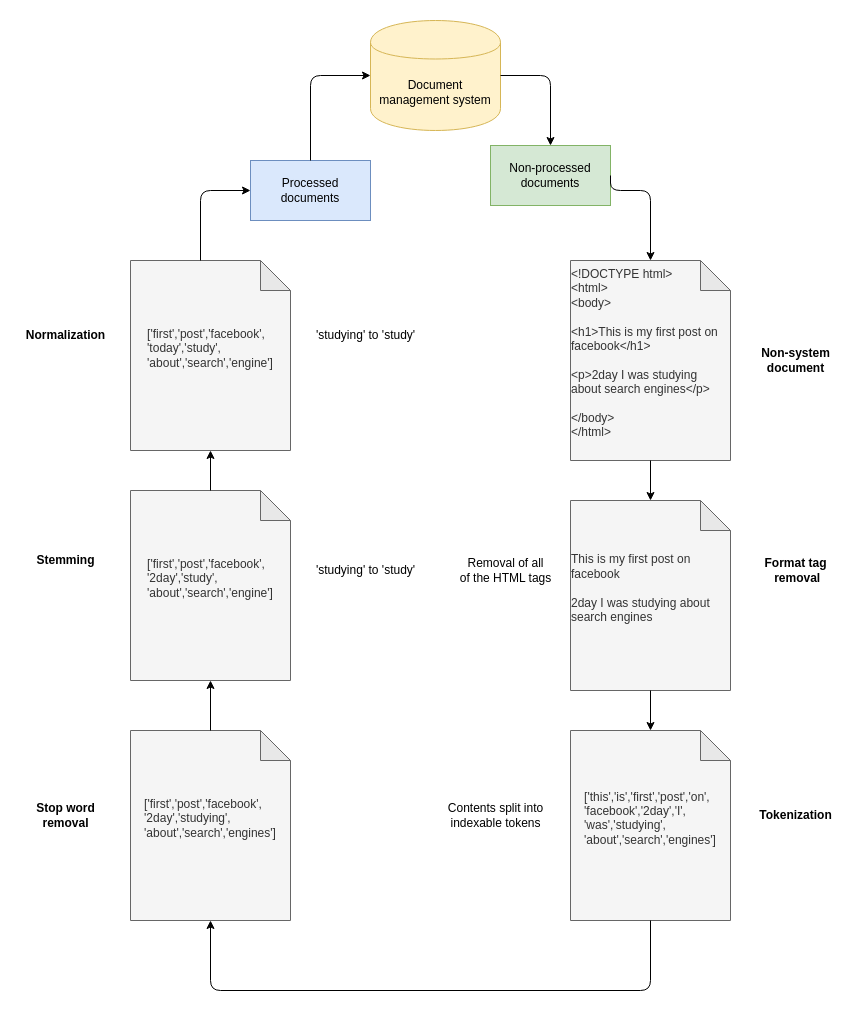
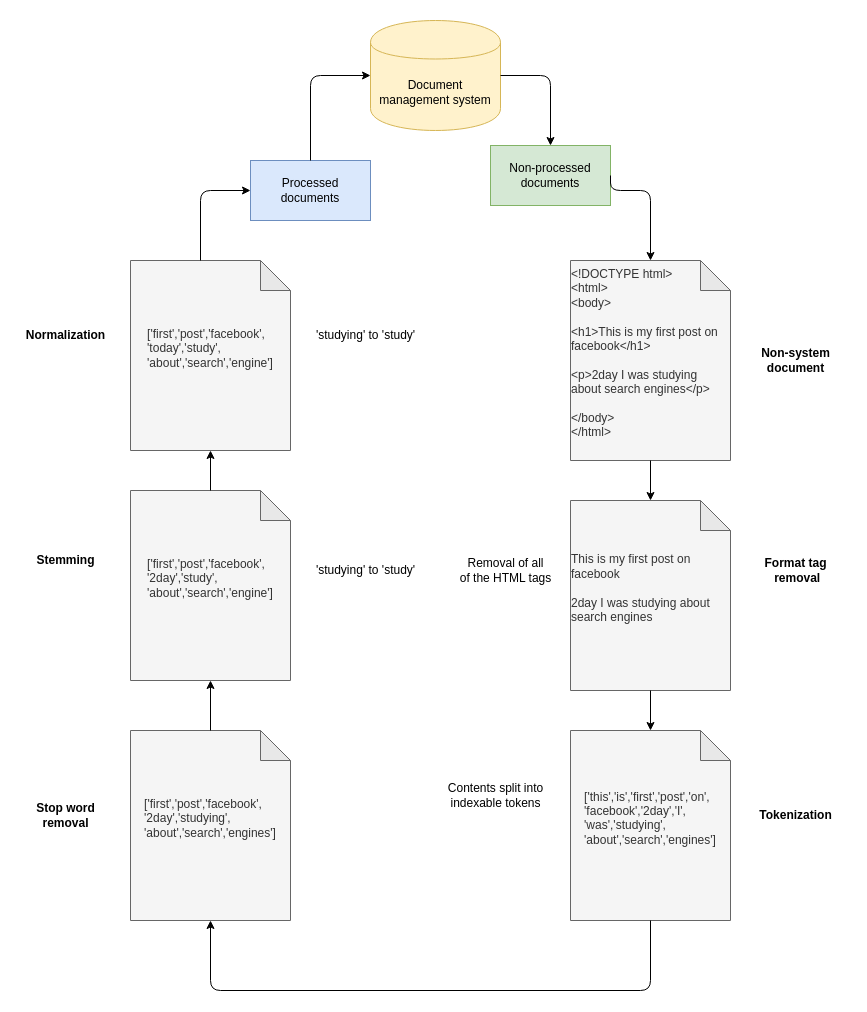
  <mxCell id="0" />
  <mxCell id="1" parent="0" />
  <mxCell id="2" value="Document management system" style="shape=cylinder;whiteSpace=wrap;html=1;boundedLbl=1;backgroundOutline=1;fillColor=#fff2cc;strokeColor=#d6b656;" vertex="1" parent="1"><mxGeometry x="370" width="130" height="110" as="geometry" y="20" /></mxCell>
  <mxCell id="3" value="Processed documents" style="rounded=0;whiteSpace=wrap;html=1;fillColor=#dae8fc;strokeColor=#6c8ebf;" vertex="1" parent="1"><mxGeometry x="250" y="160" width="120" height="60" as="geometry" /></mxCell>
  <mxCell id="4" value="Non-processed documents" style="rounded=0;whiteSpace=wrap;html=1;fillColor=#d5e8d4;strokeColor=#82b366;" vertex="1" parent="1"><mxGeometry x="490" y="145" width="120" height="60" as="geometry" /></mxCell>
  <mxCell id="5" value="&lt;div style=&quot;text-align: left&quot;&gt;&amp;lt;!DOCTYPE html&amp;gt;&lt;/div&gt;&lt;div style=&quot;text-align: left&quot;&gt;&amp;lt;html&amp;gt;&lt;/div&gt;&lt;div style=&quot;text-align: left&quot;&gt;&amp;lt;body&amp;gt;&lt;/div&gt;&lt;div style=&quot;text-align: left&quot;&gt;&lt;br&gt;&lt;/div&gt;&lt;div style=&quot;text-align: left&quot;&gt;&amp;lt;h1&amp;gt;This is my first post on facebook&amp;lt;/h1&amp;gt;&lt;/div&gt;&lt;div style=&quot;text-align: left&quot;&gt;&lt;br&gt;&lt;/div&gt;&lt;div style=&quot;text-align: left&quot;&gt;&amp;lt;p&amp;gt;2day I was studying about search engines&amp;lt;/p&amp;gt;&lt;br&gt;&lt;/div&gt;&lt;div style=&quot;text-align: left&quot;&gt;&lt;br&gt;&lt;/div&gt;&lt;div style=&quot;text-align: left&quot;&gt;&amp;lt;/body&amp;gt;&lt;/div&gt;&lt;div style=&quot;text-align: left&quot;&gt;&amp;lt;/html&amp;gt;&lt;/div&gt;&lt;div&gt;&lt;br&gt;&lt;/div&gt;" style="shape=note;whiteSpace=wrap;html=1;backgroundOutline=1;darkOpacity=0.05;fillColor=#f5f5f5;strokeColor=#666666;fontColor=#333333;" vertex="1" parent="1"><mxGeometry x="570" y="260" width="160" height="200" as="geometry" /></mxCell>
  <mxCell id="6" value="" style="edgeStyle=segmentEdgeStyle;endArrow=classic;html=1;exitX=0.5;exitY=0;exitDx=0;exitDy=0;entryX=0;entryY=0.5;entryDx=0;entryDy=0;" edge="1" parent="1" source="3" target="2"><mxGeometry width="50" height="50" relative="1" as="geometry"><mxPoint x="250" y="520" as="sourcePoint" /><mxPoint x="300" y="470" as="targetPoint" /><Array as="points"><mxPoint x="310" y="75" /></Array></mxGeometry></mxCell>
  <mxCell id="7" value="" style="edgeStyle=segmentEdgeStyle;endArrow=classic;html=1;exitX=1;exitY=0.5;exitDx=0;exitDy=0;entryX=0.5;entryY=0;entryDx=0;entryDy=0;" edge="1" parent="1" source="2" target="4"><mxGeometry width="50" height="50" relative="1" as="geometry"><mxPoint x="520" y="80" as="sourcePoint" /><mxPoint x="540" y="50" as="targetPoint" /></mxGeometry></mxCell>
  <mxCell id="8" value="&lt;div style=&quot;text-align: left&quot;&gt;&lt;br&gt;&lt;/div&gt;&lt;div style=&quot;text-align: left&quot;&gt;&lt;br&gt;&lt;/div&gt;&lt;div style=&quot;text-align: left&quot;&gt;This is my first post on&amp;nbsp; facebook&lt;/div&gt;&lt;div style=&quot;text-align: left&quot;&gt;&lt;br&gt;&lt;/div&gt;&lt;div style=&quot;text-align: left&quot;&gt;2day I was studying about search engines&lt;/div&gt;&lt;div style=&quot;text-align: left&quot;&gt;&lt;br&gt;&lt;/div&gt;&lt;div style=&quot;text-align: left&quot;&gt;&lt;br&gt;&lt;/div&gt;&lt;div&gt;&lt;br&gt;&lt;/div&gt;" style="shape=note;whiteSpace=wrap;html=1;backgroundOutline=1;darkOpacity=0.05;fillColor=#f5f5f5;strokeColor=#666666;fontColor=#333333;" vertex="1" parent="1"><mxGeometry x="570" y="500" width="160" height="190" as="geometry" /></mxCell>
  <mxCell id="9" value="&lt;b&gt;Format tag&lt;br&gt;&amp;nbsp;removal&lt;/b&gt;" style="text;html=1;align=center;verticalAlign=middle;resizable=0;points=[];;autosize=1;" vertex="1" parent="1"><mxGeometry x="755" y="555" width="80" height="30" as="geometry" /></mxCell>
  <mxCell id="10" value="&lt;b&gt;Non-system &lt;br&gt;document&lt;/b&gt;" style="text;html=1;align=center;verticalAlign=middle;resizable=0;points=[];;autosize=1;" vertex="1" parent="1"><mxGeometry x="745" y="345" width="100" height="30" as="geometry" /></mxCell>
  <mxCell id="11" value="&lt;div style=&quot;text-align: left&quot;&gt;&lt;br&gt;&lt;/div&gt;&lt;div style=&quot;text-align: left&quot;&gt;&lt;br&gt;&lt;/div&gt;&lt;div style=&quot;text-align: left&quot;&gt;&lt;br&gt;&lt;/div&gt;&lt;div style=&quot;text-align: left&quot;&gt;&lt;span&gt;['first','post',&lt;/span&gt;&lt;span&gt;'facebook',&lt;/span&gt;&lt;/div&gt;&lt;div style=&quot;text-align: left&quot;&gt;&lt;span&gt;'2day','studying',&lt;/span&gt;&lt;/div&gt;&lt;div style=&quot;text-align: left&quot;&gt;'about','search','engines']&lt;/div&gt;&lt;div style=&quot;text-align: left&quot;&gt;&lt;br&gt;&lt;/div&gt;&lt;div style=&quot;text-align: left&quot;&gt;&lt;br&gt;&lt;/div&gt;&lt;div style=&quot;text-align: left&quot;&gt;&lt;br&gt;&lt;/div&gt;&lt;div&gt;&lt;br&gt;&lt;/div&gt;" style="shape=note;whiteSpace=wrap;html=1;backgroundOutline=1;darkOpacity=0.05;fillColor=#f5f5f5;strokeColor=#666666;fontColor=#333333;" vertex="1" parent="1"><mxGeometry x="130" y="730" width="160" height="190" as="geometry" /></mxCell>
  <mxCell id="12" value="&lt;b&gt;Stop word&lt;br&gt;removal&lt;br&gt;&lt;/b&gt;" style="text;html=1;align=center;verticalAlign=middle;resizable=0;points=[];;autosize=1;" vertex="1" parent="1"><mxGeometry x="30" y="800" width="70" height="30" as="geometry" /></mxCell>
  <mxCell id="13" value="&lt;b&gt;Stemming&lt;/b&gt;" style="text;html=1;align=center;verticalAlign=middle;resizable=0;points=[];;autosize=1;" vertex="1" parent="1"><mxGeometry x="30" y="550" width="70" height="20" as="geometry" /></mxCell>
  <mxCell id="14" value="&lt;b&gt;Normalization&lt;/b&gt;" style="text;html=1;align=center;verticalAlign=middle;resizable=0;points=[];;autosize=1;" vertex="1" parent="1"><mxGeometry x="20" y="325" width="90" height="20" as="geometry" /></mxCell>
  <mxCell id="15" value="&lt;div style=&quot;text-align: left&quot;&gt;&lt;br&gt;&lt;/div&gt;&lt;div style=&quot;text-align: left&quot;&gt;&lt;br&gt;&lt;/div&gt;&lt;div style=&quot;text-align: left&quot;&gt;&lt;br&gt;&lt;/div&gt;&lt;div style=&quot;text-align: left&quot;&gt;&lt;span&gt;['first','post',&lt;/span&gt;&lt;span&gt;'facebook',&lt;/span&gt;&lt;/div&gt;&lt;div style=&quot;text-align: left&quot;&gt;&lt;span&gt;'2day','study',&lt;/span&gt;&lt;/div&gt;&lt;div style=&quot;text-align: left&quot;&gt;'about','search','engine']&lt;/div&gt;&lt;div style=&quot;text-align: left&quot;&gt;&lt;br&gt;&lt;/div&gt;&lt;div style=&quot;text-align: left&quot;&gt;&lt;br&gt;&lt;/div&gt;&lt;div style=&quot;text-align: left&quot;&gt;&lt;br&gt;&lt;/div&gt;&lt;div&gt;&lt;br&gt;&lt;/div&gt;" style="shape=note;whiteSpace=wrap;html=1;backgroundOutline=1;darkOpacity=0.05;fillColor=#f5f5f5;strokeColor=#666666;fontColor=#333333;" vertex="1" parent="1"><mxGeometry x="130" y="490" width="160" height="190" as="geometry" /></mxCell>
  <mxCell id="16" value="&lt;div style=&quot;text-align: left&quot;&gt;&lt;br&gt;&lt;/div&gt;&lt;div style=&quot;text-align: left&quot;&gt;&lt;br&gt;&lt;/div&gt;&lt;div style=&quot;text-align: left&quot;&gt;&lt;br&gt;&lt;/div&gt;&lt;div style=&quot;text-align: left&quot;&gt;&lt;span&gt;['first','post',&lt;/span&gt;&lt;span&gt;'facebook',&lt;/span&gt;&lt;/div&gt;&lt;div style=&quot;text-align: left&quot;&gt;&lt;span&gt;'today','study',&lt;/span&gt;&lt;/div&gt;&lt;div style=&quot;text-align: left&quot;&gt;'about','search','engine']&lt;/div&gt;&lt;div style=&quot;text-align: left&quot;&gt;&lt;br&gt;&lt;/div&gt;&lt;div style=&quot;text-align: left&quot;&gt;&lt;br&gt;&lt;/div&gt;&lt;div style=&quot;text-align: left&quot;&gt;&lt;br&gt;&lt;/div&gt;&lt;div&gt;&lt;br&gt;&lt;/div&gt;" style="shape=note;whiteSpace=wrap;html=1;backgroundOutline=1;darkOpacity=0.05;fillColor=#f5f5f5;strokeColor=#666666;fontColor=#333333;" vertex="1" parent="1"><mxGeometry x="130" y="260" width="160" height="190" as="geometry" /></mxCell>
  <mxCell id="17" value="" style="edgeStyle=segmentEdgeStyle;endArrow=classic;html=1;exitX=1;exitY=0.5;exitDx=0;exitDy=0;entryX=0.5;entryY=0;entryDx=0;entryDy=0;entryPerimeter=0;" edge="1" parent="1" source="4" target="5"><mxGeometry width="50" height="50" relative="1" as="geometry"><mxPoint x="670" y="170" as="sourcePoint" /><mxPoint x="720" y="230" as="targetPoint" /><Array as="points"><mxPoint x="650" y="190" /></Array></mxGeometry></mxCell>
  <mxCell id="18" value="" style="endArrow=classic;html=1;exitX=0.5;exitY=1;exitDx=0;exitDy=0;exitPerimeter=0;entryX=0.5;entryY=0;entryDx=0;entryDy=0;entryPerimeter=0;" edge="1" parent="1" source="5" target="8"><mxGeometry width="50" height="50" relative="1" as="geometry"><mxPoint x="20" y="960" as="sourcePoint" /><mxPoint x="70" y="910" as="targetPoint" /></mxGeometry></mxCell>
  <mxCell id="19" value="" style="endArrow=classic;html=1;exitX=0.5;exitY=0;exitDx=0;exitDy=0;exitPerimeter=0;entryX=0.5;entryY=1;entryDx=0;entryDy=0;entryPerimeter=0;" edge="1" parent="1" source="15" target="16"><mxGeometry width="50" height="50" relative="1" as="geometry"><mxPoint x="390" y="530" as="sourcePoint" /><mxPoint x="440" y="480" as="targetPoint" /></mxGeometry></mxCell>
  <mxCell id="20" value="" style="edgeStyle=segmentEdgeStyle;endArrow=classic;html=1;exitX=0.5;exitY=0;exitDx=0;exitDy=0;entryX=0;entryY=0.5;entryDx=0;entryDy=0;" edge="1" parent="1" target="3"><mxGeometry width="50" height="50" relative="1" as="geometry"><mxPoint x="200" y="260" as="sourcePoint" /><mxPoint x="260" y="175" as="targetPoint" /><Array as="points"><mxPoint x="200" y="190" /></Array></mxGeometry></mxCell>
  <mxCell id="21" value="&lt;div style=&quot;text-align: left&quot;&gt;&lt;br&gt;&lt;/div&gt;&lt;div style=&quot;text-align: left&quot;&gt;&lt;br&gt;&lt;/div&gt;&lt;div style=&quot;text-align: left&quot;&gt;&lt;br&gt;&lt;/div&gt;&lt;div style=&quot;text-align: left&quot;&gt;&lt;span&gt;['this','is','first','post','on',&lt;/span&gt;&lt;/div&gt;&lt;div style=&quot;text-align: left&quot;&gt;&lt;span&gt;'facebook',&lt;/span&gt;&lt;span&gt;'2day','I',&lt;/span&gt;&lt;/div&gt;&lt;div style=&quot;text-align: left&quot;&gt;&lt;span&gt;'was','studying',&lt;/span&gt;&lt;/div&gt;&lt;div style=&quot;text-align: left&quot;&gt;'about','search','engines']&lt;/div&gt;&lt;div style=&quot;text-align: left&quot;&gt;&lt;br&gt;&lt;/div&gt;&lt;div style=&quot;text-align: left&quot;&gt;&lt;br&gt;&lt;/div&gt;&lt;div style=&quot;text-align: left&quot;&gt;&lt;br&gt;&lt;/div&gt;&lt;div&gt;&lt;br&gt;&lt;/div&gt;" style="shape=note;whiteSpace=wrap;html=1;backgroundOutline=1;darkOpacity=0.05;fillColor=#f5f5f5;strokeColor=#666666;fontColor=#333333;" vertex="1" parent="1"><mxGeometry x="570" y="730" width="160" height="190" as="geometry" /></mxCell>
  <mxCell id="22" value="&lt;b&gt;Tokenization&lt;/b&gt;" style="text;html=1;align=center;verticalAlign=middle;resizable=0;points=[];;autosize=1;" vertex="1" parent="1"><mxGeometry x="750" y="805" width="90" height="20" as="geometry" /></mxCell>
  <mxCell id="23" value="" style="endArrow=classic;html=1;entryX=0.5;entryY=1;entryDx=0;entryDy=0;entryPerimeter=0;exitX=0.5;exitY=0;exitDx=0;exitDy=0;exitPerimeter=0;" edge="1" parent="1" source="11" target="15"><mxGeometry width="50" height="50" relative="1" as="geometry"><mxPoint x="20" y="990" as="sourcePoint" /><mxPoint x="70" y="940" as="targetPoint" /></mxGeometry></mxCell>
  <mxCell id="24" value="" style="endArrow=classic;html=1;exitX=0.5;exitY=1;exitDx=0;exitDy=0;exitPerimeter=0;entryX=0.5;entryY=0;entryDx=0;entryDy=0;entryPerimeter=0;" edge="1" parent="1" source="8" target="21"><mxGeometry width="50" height="50" relative="1" as="geometry"><mxPoint x="490" y="730" as="sourcePoint" /><mxPoint x="540" y="680" as="targetPoint" /></mxGeometry></mxCell>
  <mxCell id="25" value="" style="edgeStyle=segmentEdgeStyle;endArrow=classic;html=1;exitX=0.5;exitY=1;exitDx=0;exitDy=0;exitPerimeter=0;entryX=0.5;entryY=1;entryDx=0;entryDy=0;entryPerimeter=0;" edge="1" parent="1" source="21" target="11"><mxGeometry width="50" height="50" relative="1" as="geometry"><mxPoint x="650" y="980" as="sourcePoint" /><mxPoint x="70" y="940" as="targetPoint" /><Array as="points"><mxPoint x="650" y="990" /><mxPoint x="210" y="990" /></Array></mxGeometry></mxCell>
  <mxCell id="26" value="Removal of all&lt;br&gt;of the HTML tags" style="text;html=1;align=center;verticalAlign=middle;resizable=0;points=[];;autosize=1;" vertex="1" parent="1"><mxGeometry x="450" y="554.53" width="110" height="30" as="geometry" /></mxCell>
- <mxCell id="27" value="Contents split into&lt;br&gt;indexable tokens" style="text;html=1;align=center;verticalAlign=middle;resizable=0;points=[];;autosize=1;" vertex="1" parent="1"><mxGeometry x="440" y="800" width="110" height="30" as="geometry" /></mxCell>
+ <mxCell id="27" value="Contents split into&lt;br&gt;indexable tokens" style="text;html=1;align=center;verticalAlign=middle;resizable=0;points=[];;autosize=1;" vertex="1" parent="1"><mxGeometry x="440" y="780" width="110" height="30" as="geometry" /></mxCell>
  <mxCell id="28" value="'studying' to 'study'" style="text;html=1;align=center;verticalAlign=middle;resizable=0;points=[];;autosize=1;" vertex="1" parent="1"><mxGeometry x="310" y="559.53" width="110" height="20" as="geometry" /></mxCell>
  <mxCell id="29" value="'studying' to 'study'" style="text;html=1;align=center;verticalAlign=middle;resizable=0;points=[];;autosize=1;" vertex="1" parent="1"><mxGeometry x="310" y="325" width="110" height="20" as="geometry" /></mxCell>
